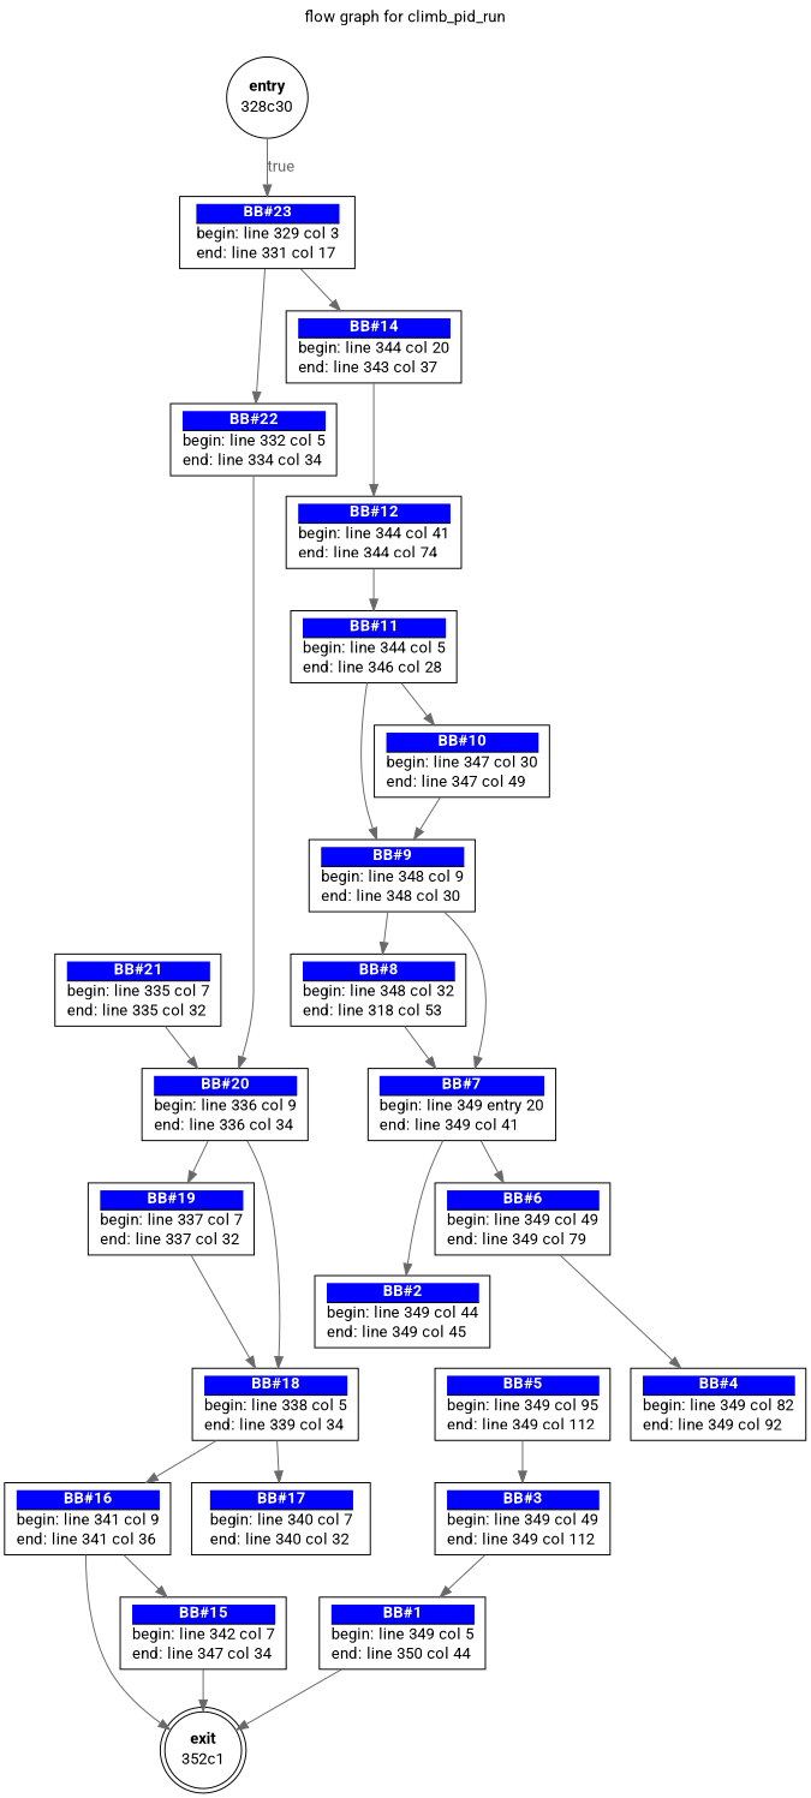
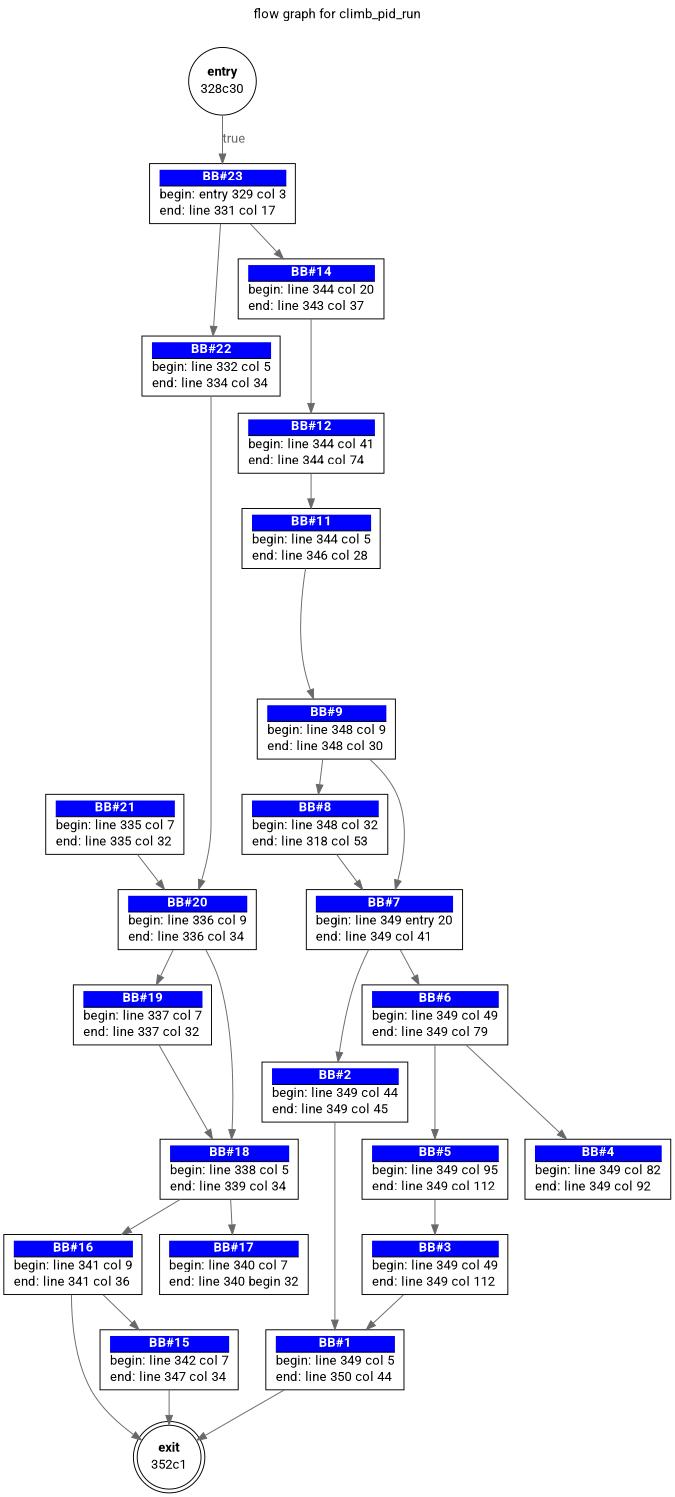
  digraph {
    fontname=Roboto
    label="flow graph for climb_pid_run"
    labelloc=t
    node [fontname=Roboto shape=box]
    edge [color=dimgray fontcolor=dimgray fontname=Roboto]
    n1 [label=<<TABLE border="0" cellborder="0" cellpadding="0"><TR><TD border="0" bgcolor="#ffffff" sides="b"><FONT color="#000000"><B>exit</B></FONT></TD></TR><TR><TD>352c1</TD></TR></TABLE>> margin=0 shape=doublecircle]
    n2 [label=<<TABLE border="0" cellborder="0" cellpadding="0"><TR><TD border="1" bgcolor="#0000ff" sides="b"><FONT color="#ffffff"><B>BB#1</B></FONT></TD></TR><TR><TD align="left">begin: line 349 col 5</TD></TR><TR><TD align="left">end: line 350 col 44</TD></TR></TABLE>>]
    n3 [label=<<TABLE border="0" cellborder="0" cellpadding="0"><TR><TD border="1" bgcolor="#0000ff" sides="b"><FONT color="#ffffff"><B>BB#2</B></FONT></TD></TR><TR><TD align="left">begin: line 349 col 44</TD></TR><TR><TD align="left">end: line 349 col 45</TD></TR></TABLE>>]
    n4 [label=<<TABLE border="0" cellborder="0" cellpadding="0"><TR><TD border="1" bgcolor="#0000ff" sides="b"><FONT color="#ffffff"><B>BB#3</B></FONT></TD></TR><TR><TD align="left">begin: line 349 col 49</TD></TR><TR><TD align="left">end: line 349 col 112</TD></TR></TABLE>>]
    n5 [label=<<TABLE border="0" cellborder="0" cellpadding="0"><TR><TD border="1" bgcolor="#0000ff" sides="b"><FONT color="#ffffff"><B>BB#4</B></FONT></TD></TR><TR><TD align="left">begin: line 349 col 82</TD></TR><TR><TD align="left">end: line 349 col 92</TD></TR></TABLE>>]
    n6 [label=<<TABLE border="0" cellborder="0" cellpadding="0"><TR><TD border="1" bgcolor="#0000ff" sides="b"><FONT color="#ffffff"><B>BB#5</B></FONT></TD></TR><TR><TD align="left">begin: line 349 col 95</TD></TR><TR><TD align="left">end: line 349 col 112</TD></TR></TABLE>>]
    n7 [label=<<TABLE border="0" cellborder="0" cellpadding="0"><TR><TD border="1" bgcolor="#0000ff" sides="b"><FONT color="#ffffff"><B>BB#6</B></FONT></TD></TR><TR><TD align="left">begin: line 349 col 49</TD></TR><TR><TD align="left">end: line 349 col 79</TD></TR></TABLE>>]
    n8 [label=<<TABLE border="0" cellborder="0" cellpadding="0"><TR><TD border="1" bgcolor="#0000ff" sides="b"><FONT color="#ffffff"><B>BB#7</B></FONT></TD></TR><TR><TD align="left">begin: line 349 entry 20</TD></TR><TR><TD align="left">end: line 349 col 41</TD></TR></TABLE>>]
    n9 [label=<<TABLE border="0" cellborder="0" cellpadding="0"><TR><TD border="1" bgcolor="#0000ff" sides="b"><FONT color="#ffffff"><B>BB#8</B></FONT></TD></TR><TR><TD align="left">begin: line 348 col 32</TD></TR><TR><TD align="left">end: line 318 col 53</TD></TR></TABLE>>]
    n10 [label=<<TABLE border="0" cellborder="0" cellpadding="0"><TR><TD border="1" bgcolor="#0000ff" sides="b"><FONT color="#ffffff"><B>BB#9</B></FONT></TD></TR><TR><TD align="left">begin: line 348 col 9</TD></TR><TR><TD align="left">end: line 348 col 30</TD></TR></TABLE>>]
-   n11 [label=<<TABLE border="0" cellborder="0" cellpadding="0"><TR><TD border="1" bgcolor="#0000ff" sides="b"><FONT color="#ffffff"><B>BB#10</B></FONT></TD></TR><TR><TD align="left">begin: line 347 col 30</TD></TR><TR><TD align="left">end: line 347 col 49</TD></TR></TABLE>>]
    n12 [label=<<TABLE border="0" cellborder="0" cellpadding="0"><TR><TD border="1" bgcolor="#0000ff" sides="b"><FONT color="#ffffff"><B>BB#11</B></FONT></TD></TR><TR><TD align="left">begin: line 344 col 5</TD></TR><TR><TD align="left">end: line 346 col 28</TD></TR></TABLE>>]
    n13 [label=<<TABLE border="0" cellborder="0" cellpadding="0"><TR><TD border="1" bgcolor="#0000ff" sides="b"><FONT color="#ffffff"><B>BB#12</B></FONT></TD></TR><TR><TD align="left">begin: line 344 col 41</TD></TR><TR><TD align="left">end: line 344 col 74</TD></TR></TABLE>>]
    n14 [label=<<TABLE border="0" cellborder="0" cellpadding="0"><TR><TD border="1" bgcolor="#0000ff" sides="b"><FONT color="#ffffff"><B>BB#14</B></FONT></TD></TR><TR><TD align="left">begin: line 344 col 20</TD></TR><TR><TD align="left">end: line 343 col 37</TD></TR></TABLE>>]
    n15 [label=<<TABLE border="0" cellborder="0" cellpadding="0"><TR><TD border="1" bgcolor="#0000ff" sides="b"><FONT color="#ffffff"><B>BB#15</B></FONT></TD></TR><TR><TD align="left">begin: line 342 col 7</TD></TR><TR><TD align="left">end: line 347 col 34</TD></TR></TABLE>>]
    n16 [label=<<TABLE border="0" cellborder="0" cellpadding="0"><TR><TD border="1" bgcolor="#0000ff" sides="b"><FONT color="#ffffff"><B>BB#16</B></FONT></TD></TR><TR><TD align="left">begin: line 341 col 9</TD></TR><TR><TD align="left">end: line 341 col 36</TD></TR></TABLE>>]
-   n17 [label=<<TABLE border="0" cellborder="0" cellpadding="0"><TR><TD border="1" bgcolor="#0000ff" sides="b"><FONT color="#ffffff"><B>BB#17</B></FONT></TD></TR><TR><TD align="left">begin: line 340 col 7</TD></TR><TR><TD align="left">end: line 340 col 32</TD></TR></TABLE>>]
+   n17 [label=<<TABLE border="0" cellborder="0" cellpadding="0"><TR><TD border="1" bgcolor="#0000ff" sides="b"><FONT color="#ffffff"><B>BB#17</B></FONT></TD></TR><TR><TD align="left">begin: line 340 col 7</TD></TR><TR><TD align="left">end: line 340 begin 32</TD></TR></TABLE>>]
    n18 [label=<<TABLE border="0" cellborder="0" cellpadding="0"><TR><TD border="1" bgcolor="#0000ff" sides="b"><FONT color="#ffffff"><B>BB#18</B></FONT></TD></TR><TR><TD align="left">begin: line 338 col 5</TD></TR><TR><TD align="left">end: line 339 col 34</TD></TR></TABLE>>]
    n19 [label=<<TABLE border="0" cellborder="0" cellpadding="0"><TR><TD border="1" bgcolor="#0000ff" sides="b"><FONT color="#ffffff"><B>BB#19</B></FONT></TD></TR><TR><TD align="left">begin: line 337 col 7</TD></TR><TR><TD align="left">end: line 337 col 32</TD></TR></TABLE>>]
    n20 [label=<<TABLE border="0" cellborder="0" cellpadding="0"><TR><TD border="1" bgcolor="#0000ff" sides="b"><FONT color="#ffffff"><B>BB#20</B></FONT></TD></TR><TR><TD align="left">begin: line 336 col 9</TD></TR><TR><TD align="left">end: line 336 col 34</TD></TR></TABLE>>]
    n21 [label=<<TABLE border="0" cellborder="0" cellpadding="0"><TR><TD border="1" bgcolor="#0000ff" sides="b"><FONT color="#ffffff"><B>BB#21</B></FONT></TD></TR><TR><TD align="left">begin: line 335 col 7</TD></TR><TR><TD align="left">end: line 335 col 32</TD></TR></TABLE>>]
    n22 [label=<<TABLE border="0" cellborder="0" cellpadding="0"><TR><TD border="1" bgcolor="#0000ff" sides="b"><FONT color="#ffffff"><B>BB#22</B></FONT></TD></TR><TR><TD align="left">begin: line 332 col 5</TD></TR><TR><TD align="left">end: line 334 col 34</TD></TR></TABLE>>]
-   n23 [label=<<TABLE border="0" cellborder="0" cellpadding="0"><TR><TD border="1" bgcolor="#0000ff" sides="b"><FONT color="#ffffff"><B>BB#23</B></FONT></TD></TR><TR><TD align="left">begin: line 329 col 3</TD></TR><TR><TD align="left">end: line 331 col 17</TD></TR></TABLE>>]
+   n23 [label=<<TABLE border="0" cellborder="0" cellpadding="0"><TR><TD border="1" bgcolor="#0000ff" sides="b"><FONT color="#ffffff"><B>BB#23</B></FONT></TD></TR><TR><TD align="left">begin: entry 329 col 3</TD></TR><TR><TD align="left">end: line 331 col 17</TD></TR></TABLE>>]
    n24 [label=<<TABLE border="0" cellborder="0" cellpadding="0"><TR><TD border="0" bgcolor="#ffffff" sides="b"><FONT color="#000000"><B>entry</B></FONT></TD></TR><TR><TD>328c30</TD></TR></TABLE>> margin=0 shape=circle]
    n2 -> n1
+   n3 -> n2
    n4 -> n2
    n6 -> n4
    n7 -> n5
+   n7 -> n6
    n8 -> n3
    n8 -> n7
    n9 -> n8
    n10 -> n8
    n10 -> n9
-   n11 -> n10
    n12 -> n10
-   n12 -> n11
    n13 -> n12
    n14 -> n13
    n15 -> n1
    n16 -> n1
    n16 -> n15
    n18 -> n16
    n18 -> n17
    n19 -> n18
    n20 -> n18
    n20 -> n19
    n21 -> n20
    n22 -> n20
    n23 -> n14
    n23 -> n22
    n24 -> n23 [label=true]
  }
